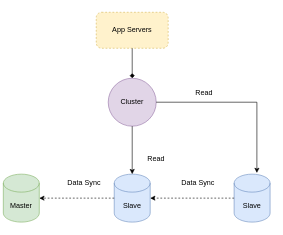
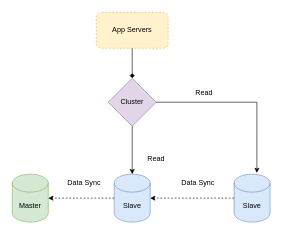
  <mxCell id="0" />
  <mxCell id="1" parent="0" />
- <mxCell id="2" value="Master" style="shape=cylinder3;whiteSpace=wrap;html=1;boundedLbl=1;backgroundOutline=1;size=15;fillColor=#d5e8d4;strokeColor=#82b366;" vertex="1" parent="1"><mxGeometry x="5" y="290" width="60" height="80" as="geometry" /></mxCell>
+ <mxCell id="2" value="Master" style="shape=cylinder3;whiteSpace=wrap;html=1;boundedLbl=1;backgroundOutline=1;size=15;fillColor=#d5e8d4;strokeColor=#82b366;" vertex="1" parent="1"><mxGeometry x="20" y="290" width="60" height="80" as="geometry" /></mxCell>
  <mxCell id="3" value="Slave" style="shape=cylinder3;whiteSpace=wrap;html=1;boundedLbl=1;backgroundOutline=1;size=15;fillColor=#dae8fc;strokeColor=#6c8ebf;" vertex="1" parent="1"><mxGeometry x="190" y="290" width="60" height="80" as="geometry" /></mxCell>
  <mxCell id="4" value="Slave" style="shape=cylinder3;whiteSpace=wrap;html=1;boundedLbl=1;backgroundOutline=1;size=15;fillColor=#dae8fc;strokeColor=#6c8ebf;" vertex="1" parent="1"><mxGeometry x="390" y="290" width="60" height="80" as="geometry" /></mxCell>
- <mxCell id="5" value="Cluster" style="ellipse;whiteSpace=wrap;html=1;fillColor=#e1d5e7;strokeColor=#9673a6;" vertex="1" parent="1"><mxGeometry x="180" y="130" width="80" height="80" as="geometry" /></mxCell>
+ <mxCell id="5" value="Cluster" style="rhombus;whiteSpace=wrap;html=1;fillColor=#e1d5e7;strokeColor=#9673a6;" vertex="1" parent="1"><mxGeometry x="180" y="130" width="80" height="80" as="geometry" /></mxCell>
  <mxCell id="6" value="App Servers" style="rounded=1;whiteSpace=wrap;html=1;fillColor=#fff2cc;strokeColor=#d6b656;dashed=1;" vertex="1" parent="1"><mxGeometry x="160" y="20" width="120" height="60" as="geometry" /></mxCell>
  <mxCell id="7" value="" style="endArrow=diamond;html=1;rounded=0;exitX=0.5;exitY=1;exitDx=0;exitDy=0;" edge="1" parent="1" source="6" target="5"><mxGeometry width="50" height="50" relative="1" as="geometry"><mxPoint x="270" y="200" as="sourcePoint" /><mxPoint x="320" y="150" as="targetPoint" /></mxGeometry></mxCell>
  <mxCell id="8" value="" style="endArrow=classic;html=1;rounded=0;exitX=0.5;exitY=1;exitDx=0;exitDy=0;entryX=0.5;entryY=0;entryDx=0;entryDy=0;entryPerimeter=0;" edge="1" parent="1" source="5" target="3"><mxGeometry width="50" height="50" relative="1" as="geometry"><mxPoint x="270" y="230" as="sourcePoint" /><mxPoint x="320" y="180" as="targetPoint" /></mxGeometry></mxCell>
  <mxCell id="9" value="Read" style="text;html=1;strokeColor=none;fillColor=none;align=center;verticalAlign=middle;whiteSpace=wrap;rounded=0;" vertex="1" parent="1"><mxGeometry x="230" y="250" width="60" height="30" as="geometry" /></mxCell>
  <mxCell id="10" value="Read" style="text;html=1;strokeColor=none;fillColor=none;align=center;verticalAlign=middle;whiteSpace=wrap;rounded=0;" vertex="1" parent="1"><mxGeometry x="310" y="140" width="60" height="30" as="geometry" /></mxCell>
  <mxCell id="11" value="" style="endArrow=classic;html=1;rounded=0;exitX=1;exitY=0.5;exitDx=0;exitDy=0;entryX=0.633;entryY=-0.025;entryDx=0;entryDy=0;entryPerimeter=0;edgeStyle=orthogonalEdgeStyle;" edge="1" parent="1" source="5" target="4"><mxGeometry width="50" height="50" relative="1" as="geometry"><mxPoint x="270" y="230" as="sourcePoint" /><mxPoint x="320" y="180" as="targetPoint" /></mxGeometry></mxCell>
  <mxCell id="12" value="" style="endArrow=classic;html=1;rounded=0;exitX=0;exitY=0.5;exitDx=0;exitDy=0;exitPerimeter=0;dashed=1;" edge="1" parent="1" source="3" target="2"><mxGeometry width="50" height="50" relative="1" as="geometry"><mxPoint x="280" y="400" as="sourcePoint" /><mxPoint x="330" y="350" as="targetPoint" /></mxGeometry></mxCell>
  <mxCell id="13" value="Data Sync" style="text;html=1;strokeColor=none;fillColor=none;align=center;verticalAlign=middle;whiteSpace=wrap;rounded=0;" vertex="1" parent="1"><mxGeometry x="110" y="290" width="60" height="30" as="geometry" /></mxCell>
  <mxCell id="14" value="" style="endArrow=classic;html=1;rounded=0;dashed=1;entryX=1;entryY=0.5;entryDx=0;entryDy=0;entryPerimeter=0;" edge="1" parent="1" target="3"><mxGeometry width="50" height="50" relative="1" as="geometry"><mxPoint x="390" y="330" as="sourcePoint" /><mxPoint x="280" y="340" as="targetPoint" /></mxGeometry></mxCell>
  <mxCell id="15" value="Data Sync" style="text;html=1;strokeColor=none;fillColor=none;align=center;verticalAlign=middle;whiteSpace=wrap;rounded=0;" vertex="1" parent="1"><mxGeometry x="300" y="290" width="60" height="30" as="geometry" /></mxCell>
